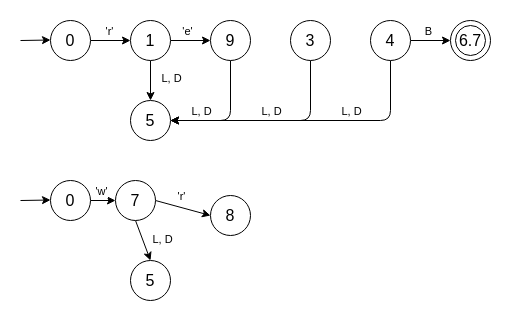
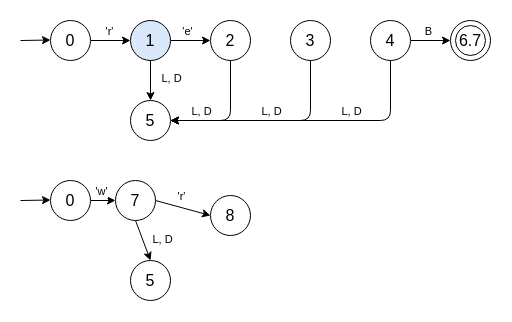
  <mxCell id="0" />
  <mxCell id="1" parent="0" />
  <mxCell id="2" style="edgeStyle=none;html=1;exitX=1;exitY=0.5;exitDx=0;exitDy=0;entryX=0;entryY=0.5;entryDx=0;entryDy=0;" edge="1" parent="1" source="4" target="13"><mxGeometry relative="1" as="geometry" /></mxCell>
  <mxCell id="3" value="'r'" style="edgeLabel;html=1;align=center;verticalAlign=middle;resizable=0;points=[];" vertex="1" connectable="0" parent="2"><mxGeometry x="-0.087" y="1" relative="1" as="geometry"><mxPoint y="-9" as="offset" /></mxGeometry></mxCell>
  <mxCell id="4" value="0" style="ellipse;whiteSpace=wrap;html=1;aspect=fixed;fontSize=16;" vertex="1" parent="1"><mxGeometry x="50" y="20" width="40" height="40" as="geometry" /></mxCell>
  <mxCell id="5" value="" style="endArrow=classic;html=1;" edge="1" parent="1"><mxGeometry width="50" height="50" relative="1" as="geometry"><mxPoint x="20" y="40" as="sourcePoint" /><mxPoint x="50" y="39.5" as="targetPoint" /></mxGeometry></mxCell>
  <mxCell id="6" style="edgeStyle=none;html=1;exitX=1;exitY=0.5;exitDx=0;exitDy=0;entryX=0;entryY=0.5;entryDx=0;entryDy=0;" edge="1" parent="1" source="13" target="15"><mxGeometry relative="1" as="geometry" /></mxCell>
  <mxCell id="7" value="'e'" style="edgeLabel;html=1;align=center;verticalAlign=middle;resizable=0;points=[];" vertex="1" connectable="0" parent="6"><mxGeometry x="-0.223" y="2" relative="1" as="geometry"><mxPoint y="-8" as="offset" /></mxGeometry></mxCell>
  <mxCell id="8" style="edgeStyle=none;html=1;exitX=0.5;exitY=1;exitDx=0;exitDy=0;entryX=0.5;entryY=0;entryDx=0;entryDy=0;" edge="1" parent="1" source="13" target="16"><mxGeometry relative="1" as="geometry" /></mxCell>
  <mxCell id="9" value="L, D" style="edgeLabel;html=1;align=center;verticalAlign=middle;resizable=0;points=[];" vertex="1" connectable="0" parent="8"><mxGeometry x="-0.147" y="-1" relative="1" as="geometry"><mxPoint x="21" as="offset" /></mxGeometry></mxCell>
  <mxCell id="10" value="L, D" style="edgeLabel;html=1;align=center;verticalAlign=middle;resizable=0;points=[];" vertex="1" connectable="0" parent="8"><mxGeometry x="-0.147" y="-1" relative="1" as="geometry"><mxPoint x="51" y="33" as="offset" /></mxGeometry></mxCell>
  <mxCell id="11" value="L, D" style="edgeLabel;html=1;align=center;verticalAlign=middle;resizable=0;points=[];" vertex="1" connectable="0" parent="8"><mxGeometry x="-0.147" y="-1" relative="1" as="geometry"><mxPoint x="201" y="33" as="offset" /></mxGeometry></mxCell>
  <mxCell id="12" value="L, D" style="edgeLabel;html=1;align=center;verticalAlign=middle;resizable=0;points=[];" vertex="1" connectable="0" parent="8"><mxGeometry x="-0.147" y="-1" relative="1" as="geometry"><mxPoint x="121" y="33" as="offset" /></mxGeometry></mxCell>
- <mxCell id="13" value="1" style="ellipse;whiteSpace=wrap;html=1;aspect=fixed;fontSize=16;" vertex="1" parent="1"><mxGeometry x="130" y="20" width="40" height="40" as="geometry" /></mxCell>
+ <mxCell id="13" value="1" style="ellipse;whiteSpace=wrap;html=1;aspect=fixed;fontSize=16;fillColor=#dae8fc;" vertex="1" parent="1"><mxGeometry x="130" y="20" width="40" height="40" as="geometry" /></mxCell>
  <mxCell id="14" style="edgeStyle=orthogonalEdgeStyle;html=1;exitX=0.5;exitY=1;exitDx=0;exitDy=0;entryX=1;entryY=0.5;entryDx=0;entryDy=0;" edge="1" parent="1" source="15" target="16"><mxGeometry relative="1" as="geometry" /></mxCell>
- <mxCell id="15" value="9" style="ellipse;whiteSpace=wrap;html=1;aspect=fixed;fontSize=16;" vertex="1" parent="1"><mxGeometry x="210" y="20" width="40" height="40" as="geometry" /></mxCell>
+ <mxCell id="15" value="2" style="ellipse;whiteSpace=wrap;html=1;aspect=fixed;fontSize=16;" vertex="1" parent="1"><mxGeometry x="210" y="20" width="40" height="40" as="geometry" /></mxCell>
  <mxCell id="16" value="5" style="ellipse;whiteSpace=wrap;html=1;aspect=fixed;fontSize=16;" vertex="1" parent="1"><mxGeometry x="130" y="100" width="40" height="40" as="geometry" /></mxCell>
  <mxCell id="17" style="edgeStyle=orthogonalEdgeStyle;html=1;exitX=0.5;exitY=1;exitDx=0;exitDy=0;entryX=1;entryY=0.5;entryDx=0;entryDy=0;" edge="1" parent="1" source="18" target="16"><mxGeometry relative="1" as="geometry" /></mxCell>
  <mxCell id="18" value="3" style="ellipse;whiteSpace=wrap;html=1;aspect=fixed;fontSize=16;" vertex="1" parent="1"><mxGeometry x="290" y="20" width="40" height="40" as="geometry" /></mxCell>
  <mxCell id="19" style="edgeStyle=orthogonalEdgeStyle;html=1;exitX=0.5;exitY=1;exitDx=0;exitDy=0;entryX=1;entryY=0.5;entryDx=0;entryDy=0;" edge="1" parent="1" source="22" target="16"><mxGeometry relative="1" as="geometry" /></mxCell>
  <mxCell id="20" style="edgeStyle=none;html=1;exitX=1;exitY=0.5;exitDx=0;exitDy=0;entryX=0;entryY=0.5;entryDx=0;entryDy=0;" edge="1" parent="1" source="22" target="23"><mxGeometry relative="1" as="geometry" /></mxCell>
  <mxCell id="21" value="B" style="edgeLabel;html=1;align=center;verticalAlign=middle;resizable=0;points=[];" vertex="1" connectable="0" parent="20"><mxGeometry x="-0.169" y="1" relative="1" as="geometry"><mxPoint y="-9" as="offset" /></mxGeometry></mxCell>
  <mxCell id="22" value="4" style="ellipse;whiteSpace=wrap;html=1;aspect=fixed;fontSize=16;" vertex="1" parent="1"><mxGeometry x="370" y="20" width="40" height="40" as="geometry" /></mxCell>
  <mxCell id="23" value="6.7" style="ellipse;whiteSpace=wrap;html=1;aspect=fixed;fontSize=16;" vertex="1" parent="1"><mxGeometry x="450" y="20" width="40" height="40" as="geometry" /></mxCell>
  <mxCell id="24" value="6.7" style="ellipse;whiteSpace=wrap;html=1;aspect=fixed;fontSize=16;" vertex="1" parent="1"><mxGeometry x="455" y="25" width="30" height="30" as="geometry" /></mxCell>
  <mxCell id="25" style="edgeStyle=none;html=1;exitX=1;exitY=0.5;exitDx=0;exitDy=0;entryX=0;entryY=0.5;entryDx=0;entryDy=0;" edge="1" parent="1" source="29" target="34"><mxGeometry relative="1" as="geometry" /></mxCell>
  <mxCell id="26" value="'r'" style="edgeLabel;html=1;align=center;verticalAlign=middle;resizable=0;points=[];" vertex="1" connectable="0" parent="25"><mxGeometry x="-0.306" y="1" relative="1" as="geometry"><mxPoint x="6" y="-9" as="offset" /></mxGeometry></mxCell>
  <mxCell id="27" style="edgeStyle=none;html=1;exitX=0.5;exitY=1;exitDx=0;exitDy=0;entryX=0.5;entryY=0;entryDx=0;entryDy=0;" edge="1" parent="1" source="29" target="35"><mxGeometry relative="1" as="geometry" /></mxCell>
  <mxCell id="28" value="L, D" style="edgeLabel;html=1;align=center;verticalAlign=middle;resizable=0;points=[];" vertex="1" connectable="0" parent="27"><mxGeometry x="-0.127" y="-1" relative="1" as="geometry"><mxPoint x="21" as="offset" /></mxGeometry></mxCell>
  <mxCell id="29" value="7" style="ellipse;whiteSpace=wrap;html=1;aspect=fixed;fontSize=16;" vertex="1" parent="1"><mxGeometry x="115" y="180" width="40" height="40" as="geometry" /></mxCell>
  <mxCell id="30" value="" style="endArrow=classic;html=1;" edge="1" parent="1"><mxGeometry width="50" height="50" relative="1" as="geometry"><mxPoint x="20" y="200" as="sourcePoint" /><mxPoint x="50" y="199.5" as="targetPoint" /></mxGeometry></mxCell>
  <mxCell id="31" style="edgeStyle=none;html=1;exitX=1;exitY=0.5;exitDx=0;exitDy=0;entryX=0;entryY=0.5;entryDx=0;entryDy=0;" edge="1" parent="1" source="33" target="29"><mxGeometry relative="1" as="geometry" /></mxCell>
  <mxCell id="32" value="'w'" style="edgeLabel;html=1;align=center;verticalAlign=middle;resizable=0;points=[];" vertex="1" connectable="0" parent="31"><mxGeometry x="-0.203" y="1" relative="1" as="geometry"><mxPoint y="-9" as="offset" /></mxGeometry></mxCell>
  <mxCell id="33" value="0" style="ellipse;whiteSpace=wrap;html=1;aspect=fixed;fontSize=16;" vertex="1" parent="1"><mxGeometry x="50" y="180" width="40" height="40" as="geometry" /></mxCell>
  <mxCell id="34" value="8" style="ellipse;whiteSpace=wrap;html=1;aspect=fixed;fontSize=16;" vertex="1" parent="1"><mxGeometry x="210" y="195" width="40" height="40" as="geometry" /></mxCell>
  <mxCell id="35" value="5" style="ellipse;whiteSpace=wrap;html=1;aspect=fixed;fontSize=16;" vertex="1" parent="1"><mxGeometry x="130" y="260" width="40" height="40" as="geometry" /></mxCell>
